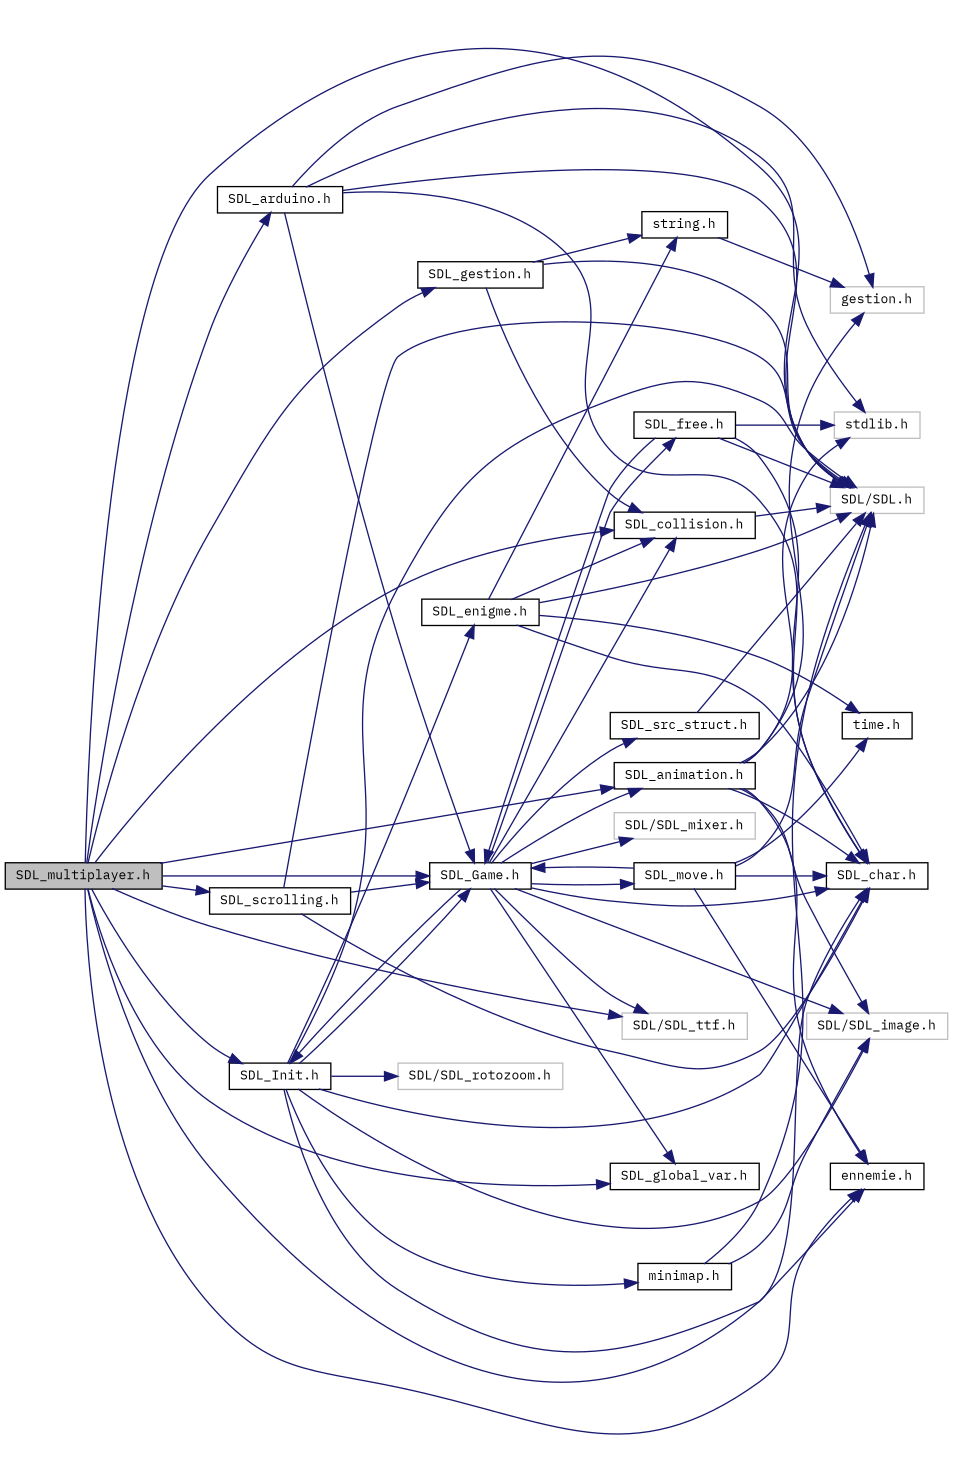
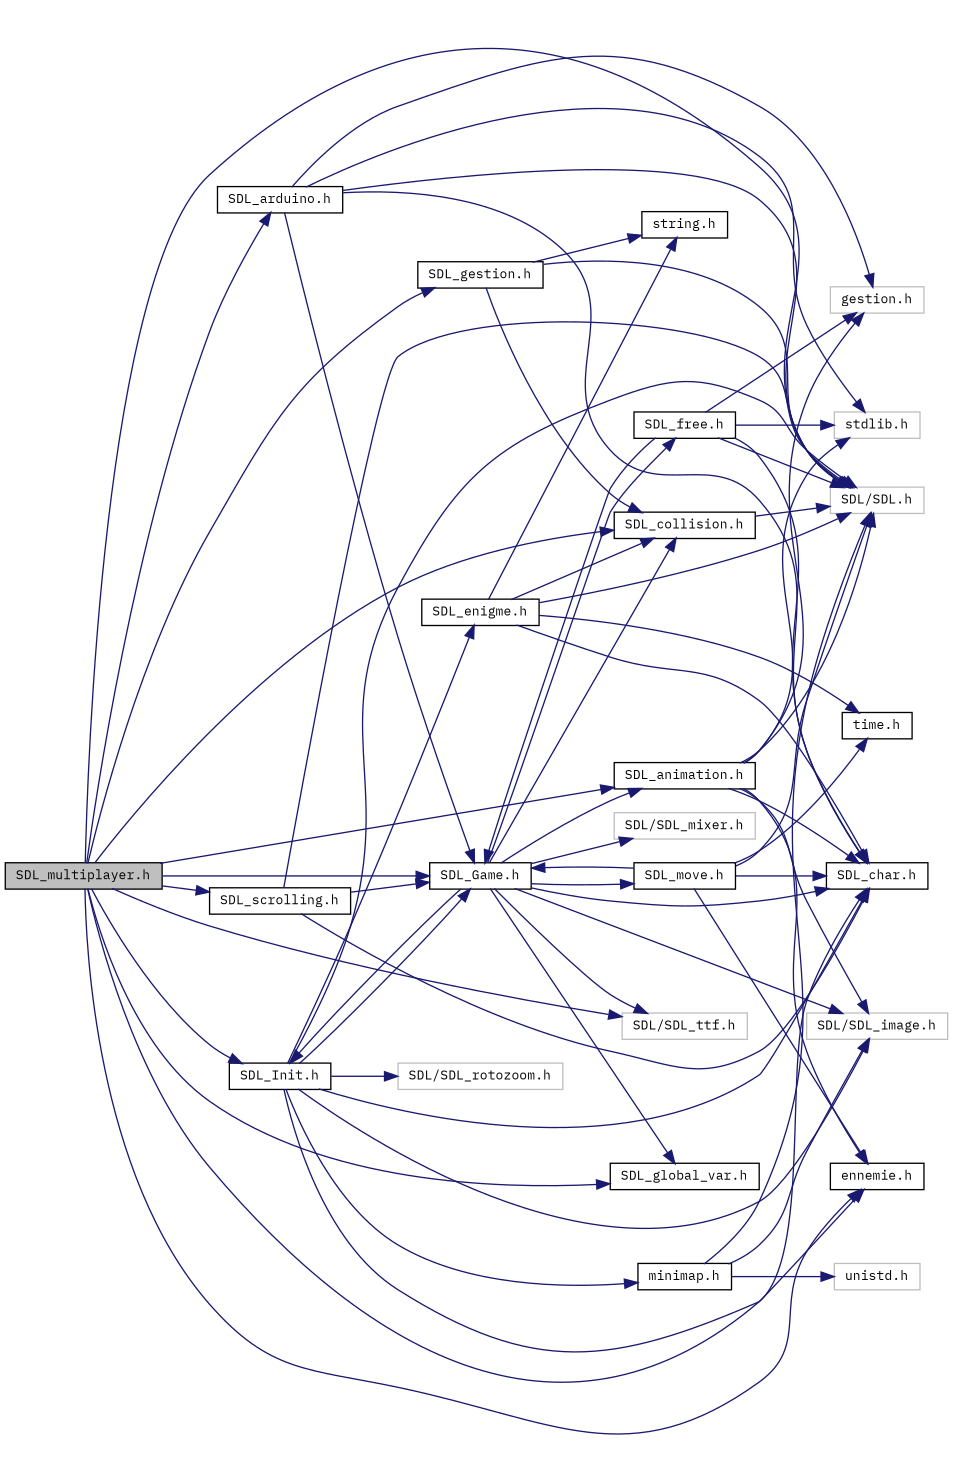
  digraph {
    fontname="IBM Plex Mono"
    rankdir=LR
    node [color=black fillcolor=white fontname="IBM Plex Mono" fontsize=10 shape=record style=filled]
    edge [color=midnightblue fontname="IBM Plex Mono" fontsize=10 labelfontname=Roboto labelfontsize=10 style=solid]
    n1 [fillcolor=grey75 fontcolor=black height=0.2 label="SDL_multiplayer.h" width=0.4]
    n2 [color=grey75 height=0.2 label="SDL/SDL.h" width=0.4]
    n3 [color=grey75 height=0.2 label="SDL/SDL_ttf.h" width=0.4]
    n4 [height=0.2 label="SDL_char.h" width=0.4]
    n5 [height=0.2 label="SDL_global_var.h" width=0.4]
    n6 [height=0.2 label="SDL_Init.h" width=0.4]
    n7 [height=0.2 label="SDL_collision.h" width=0.4]
    n8 [height=0.2 label="SDL_Game.h" width=0.4]
    n9 [height=0.2 label="ennemie.h" width=0.4]
    n10 [height=0.2 label="SDL_animation.h" width=0.4]
    n11 [height=0.2 label="SDL_scrolling.h" width=0.4]
    n12 [height=0.2 label="SDL_gestion.h" width=0.4]
    n13 [height=0.2 label="SDL_arduino.h" width=0.4]
    n14 [color=grey75 height=0.2 label="SDL/SDL_image.h" width=0.4]
    n15 [height=0.2 label="SDL_enigme.h" width=0.4]
    n16 [height=0.2 label="minimap.h" width=0.4]
    n17 [color=grey75 height=0.2 label="SDL/SDL_rotozoom.h" width=0.4]
    n18 [color=grey75 height=0.2 label="SDL/SDL_mixer.h" width=0.4]
-   n19 [height=0.2 label="SDL_src_struct.h" width=0.4]
    n20 [height=0.2 label="SDL_move.h" width=0.4]
    n21 [height=0.2 label="SDL_free.h" width=0.4]
    n22 [color=grey75 height=0.2 label="stdlib.h" width=0.4]
    n23 [color=grey75 height=0.2 label="gestion.h" width=0.4]
    n24 [height=0.2 label="string.h" width=0.4]
    n25 [height=0.2 label="time.h" width=0.4]
+   n26 [color=grey75 height=0.2 label="unistd.h" width=0.4]
    n1 -> n2
    n1 -> n3
    n1 -> n4
    n1 -> n5
    n1 -> n6
    n1 -> n7
    n1 -> n8
    n1 -> n9
    n1 -> n10
    n1 -> n11
    n1 -> n12
    n1 -> n13
    n6 -> n2
    n6 -> n4
    n6 -> n8
    n6 -> n9
    n6 -> n14
    n6 -> n15
    n6 -> n16
    n6 -> n17
    n7 -> n2
    n8 -> n3
    n8 -> n4
    n8 -> n5
    n8 -> n6
    n8 -> n7
    n8 -> n10
    n8 -> n14
    n8 -> n18
-   n8 -> n19
    n8 -> n20
    n8 -> n21
    n10 -> n2
    n10 -> n4
    n10 -> n9
    n10 -> n14
    n10 -> n22
    n10 -> n23
    n11 -> n2
    n11 -> n4
    n11 -> n8
    n12 -> n2
    n12 -> n7
    n12 -> n24
    n13 -> n2
    n13 -> n4
    n13 -> n8
    n13 -> n22
    n13 -> n23
    n15 -> n2
    n15 -> n4
    n15 -> n7
    n15 -> n24
    n15 -> n25
    n16 -> n2
    n16 -> n14
-   n19 -> n2
+   n16 -> n26
    n20 -> n2
    n20 -> n4
    n20 -> n8
    n20 -> n9
    n20 -> n25
    n21 -> n2
    n21 -> n4
    n21 -> n8
    n21 -> n22
-   n24 -> n23
+   n21 -> n23
  }
